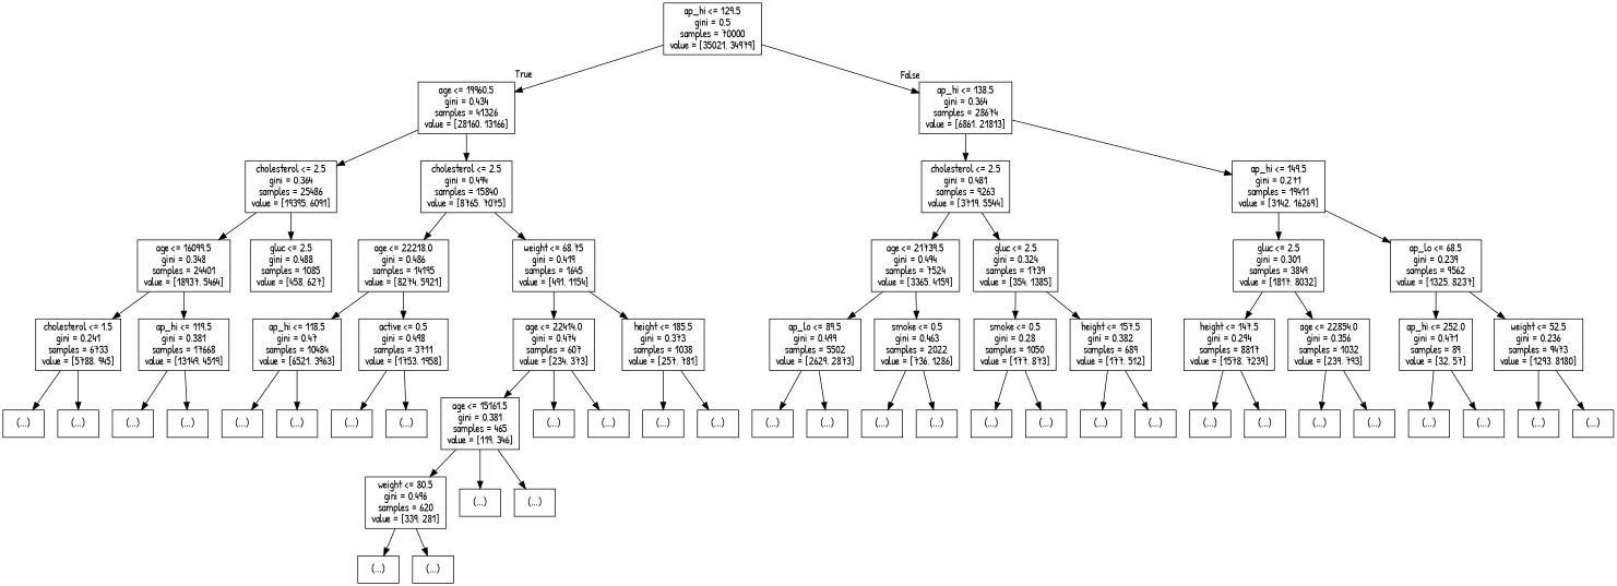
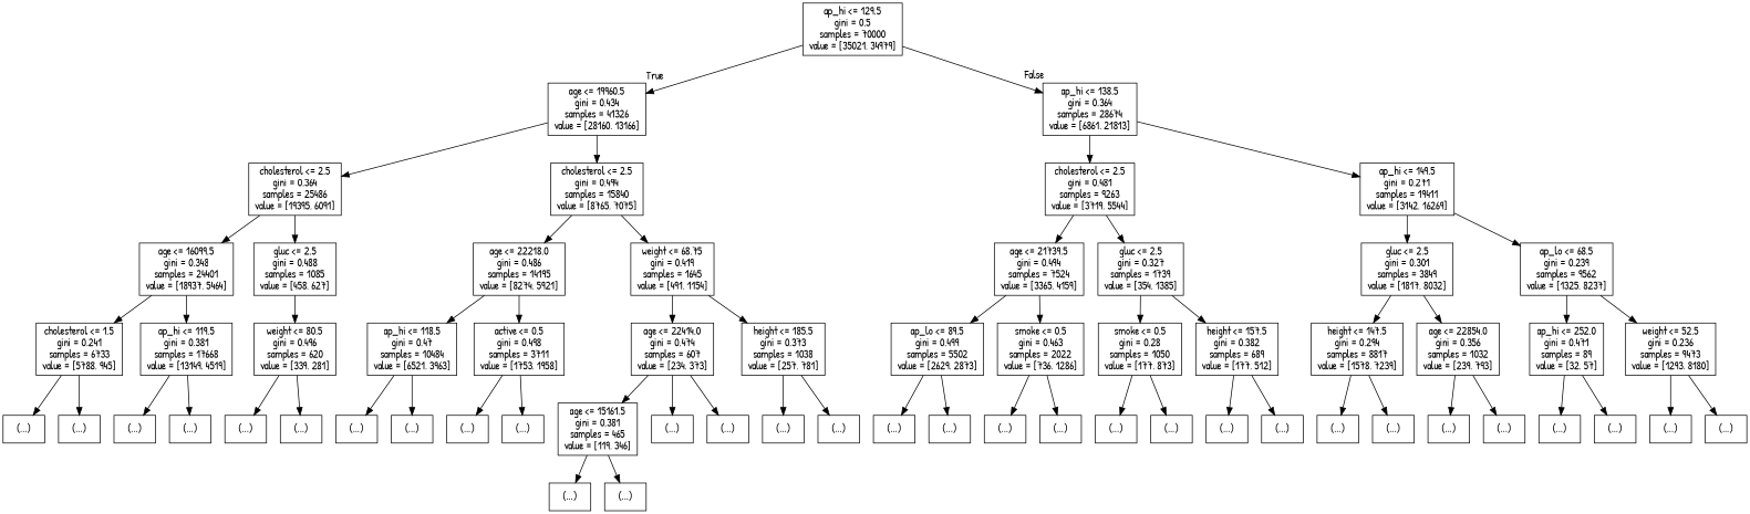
  digraph {
    fontname="Patrick Hand"
    node [fontname="Patrick Hand" shape=box]
    edge [fontname="Patrick Hand"]
    n1 [label="ap_hi <= 129.5\ngini = 0.5\nsamples = 70000\nvalue = [35021, 34979]"]
    n2 [label="age <= 19960.5\ngini = 0.434\nsamples = 41326\nvalue = [28160, 13166]"]
    n3 [label="ap_hi <= 138.5\ngini = 0.364\nsamples = 28674\nvalue = [6861, 21813]"]
    n4 [label="cholesterol <= 2.5\ngini = 0.364\nsamples = 25486\nvalue = [19395, 6091]"]
    n5 [label="cholesterol <= 2.5\ngini = 0.494\nsamples = 15840\nvalue = [8765, 7075]"]
    n6 [label="cholesterol <= 2.5\ngini = 0.481\nsamples = 9263\nvalue = [3719, 5544]"]
    n7 [label="ap_hi <= 149.5\ngini = 0.271\nsamples = 19411\nvalue = [3142, 16269]"]
    n8 [label="age <= 16099.5\ngini = 0.348\nsamples = 24401\nvalue = [18937, 5464]"]
    n9 [label="gluc <= 2.5\ngini = 0.488\nsamples = 1085\nvalue = [458, 627]"]
    n10 [label="age <= 22218.0\ngini = 0.486\nsamples = 14195\nvalue = [8274, 5921]"]
    n11 [label="weight <= 68.75\ngini = 0.419\nsamples = 1645\nvalue = [491, 1154]"]
    n12 [label="cholesterol <= 1.5\ngini = 0.241\nsamples = 6733\nvalue = [5788, 945]"]
    n13 [label="ap_hi <= 119.5\ngini = 0.381\nsamples = 17668\nvalue = [13149, 4519]"]
    n14 [label="weight <= 80.5\ngini = 0.496\nsamples = 620\nvalue = [339, 281]"]
    n15 [label="(...)"]
    n16 [label="(...)"]
    n17 [label="(...)"]
    n18 [label="(...)"]
    n19 [label="age <= 15161.5\ngini = 0.381\nsamples = 465\nvalue = [119, 346]"]
    n20 [label="(...)"]
    n21 [label="(...)"]
    n22 [label="(...)"]
    n23 [label="(...)"]
    n24 [label="ap_hi <= 118.5\ngini = 0.47\nsamples = 10484\nvalue = [6521, 3963]"]
    n25 [label="active <= 0.5\ngini = 0.498\nsamples = 3711\nvalue = [1753, 1958]"]
    n26 [label="age <= 22414.0\ngini = 0.474\nsamples = 607\nvalue = [234, 373]"]
    n27 [label="height <= 185.5\ngini = 0.373\nsamples = 1038\nvalue = [257, 781]"]
    n28 [label="(...)"]
    n29 [label="(...)"]
    n30 [label="(...)"]
    n31 [label="(...)"]
    n32 [label="(...)"]
    n33 [label="(...)"]
    n34 [label="(...)"]
    n35 [label="(...)"]
    n36 [label="age <= 21739.5\ngini = 0.494\nsamples = 7524\nvalue = [3365, 4159]"]
-   n37 [label="gluc <= 2.5\ngini = 0.324\nsamples = 1739\nvalue = [354, 1385]"]
+   n37 [label="gluc <= 2.5\ngini = 0.327\nsamples = 1739\nvalue = [354, 1385]"]
    n38 [label="gluc <= 2.5\ngini = 0.301\nsamples = 3849\nvalue = [1817, 8032]"]
    n39 [label="ap_lo <= 68.5\ngini = 0.239\nsamples = 9562\nvalue = [1325, 8237]"]
    n40 [label="ap_lo <= 89.5\ngini = 0.499\nsamples = 5502\nvalue = [2629, 2873]"]
    n41 [label="smoke <= 0.5\ngini = 0.463\nsamples = 2022\nvalue = [736, 1286]"]
    n42 [label="smoke <= 0.5\ngini = 0.28\nsamples = 1050\nvalue = [177, 873]"]
    n43 [label="height <= 157.5\ngini = 0.382\nsamples = 689\nvalue = [177, 512]"]
    n44 [label="(...)"]
    n45 [label="(...)"]
    n46 [label="(...)"]
    n47 [label="(...)"]
    n48 [label="(...)"]
    n49 [label="(...)"]
    n50 [label="(...)"]
    n51 [label="(...)"]
    n52 [label="height <= 147.5\ngini = 0.294\nsamples = 8817\nvalue = [1578, 7239]"]
    n53 [label="age <= 22854.0\ngini = 0.356\nsamples = 1032\nvalue = [239, 793]"]
    n54 [label="ap_hi <= 252.0\ngini = 0.471\nsamples = 89\nvalue = [32, 57]"]
    n55 [label="weight <= 52.5\ngini = 0.236\nsamples = 9473\nvalue = [1293, 8180]"]
    n56 [label="(...)"]
    n57 [label="(...)"]
    n58 [label="(...)"]
    n59 [label="(...)"]
    n60 [label="(...)"]
    n61 [label="(...)"]
    n62 [label="(...)"]
    n63 [label="(...)"]
    n1 -> n2 [headlabel=True labelangle=45 labeldistance=2.5]
    n1 -> n3 [headlabel=False labelangle=-45 labeldistance=2.5]
    n2 -> n4
    n2 -> n5
    n3 -> n6
    n3 -> n7
    n4 -> n8
    n4 -> n9
    n5 -> n10
    n5 -> n11
    n6 -> n36
    n6 -> n37
    n7 -> n38
    n7 -> n39
    n8 -> n12
    n8 -> n13
-   n19 -> n14
+   n9 -> n14
    n10 -> n24
    n10 -> n25
    n11 -> n26
    n11 -> n27
    n12 -> n15
    n12 -> n16
    n13 -> n17
    n13 -> n18
    n14 -> n22
    n14 -> n23
    n19 -> n20
    n19 -> n21
    n24 -> n28
    n24 -> n29
    n25 -> n30
    n25 -> n31
    n26 -> n19
    n26 -> n32
    n26 -> n33
    n27 -> n34
    n27 -> n35
    n36 -> n40
    n36 -> n41
    n37 -> n42
    n37 -> n43
    n38 -> n52
    n38 -> n53
    n39 -> n54
    n39 -> n55
    n40 -> n44
    n40 -> n45
    n41 -> n46
    n41 -> n47
    n42 -> n48
    n42 -> n49
    n43 -> n50
    n43 -> n51
    n52 -> n56
    n52 -> n57
    n53 -> n58
    n53 -> n59
    n54 -> n60
    n54 -> n61
    n55 -> n62
    n55 -> n63
  }
